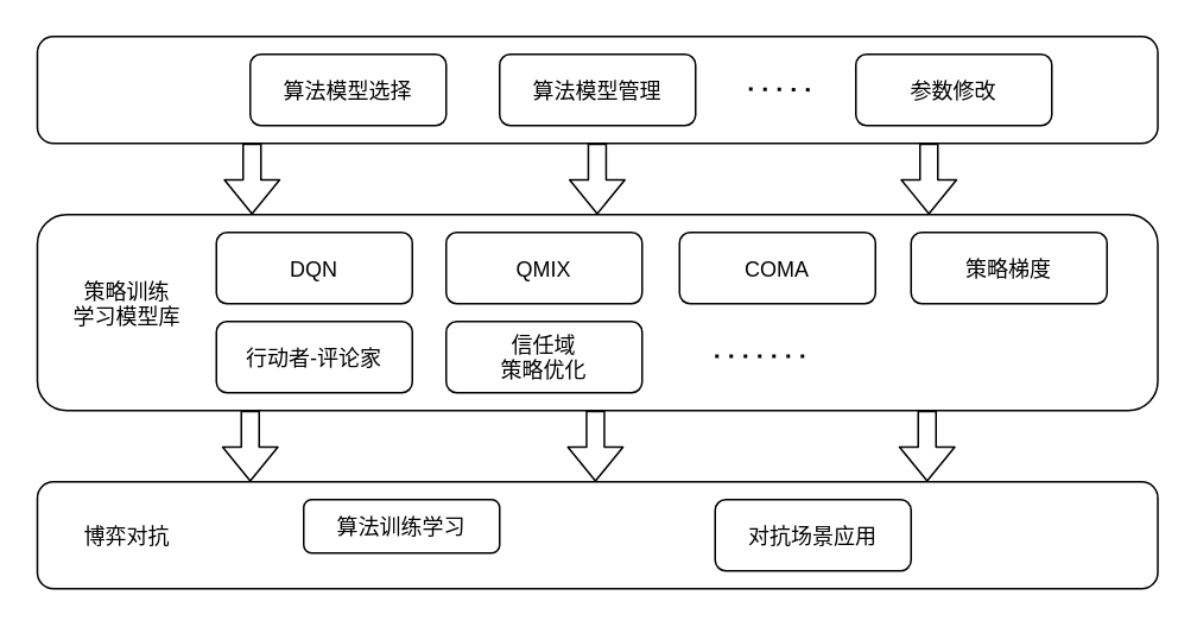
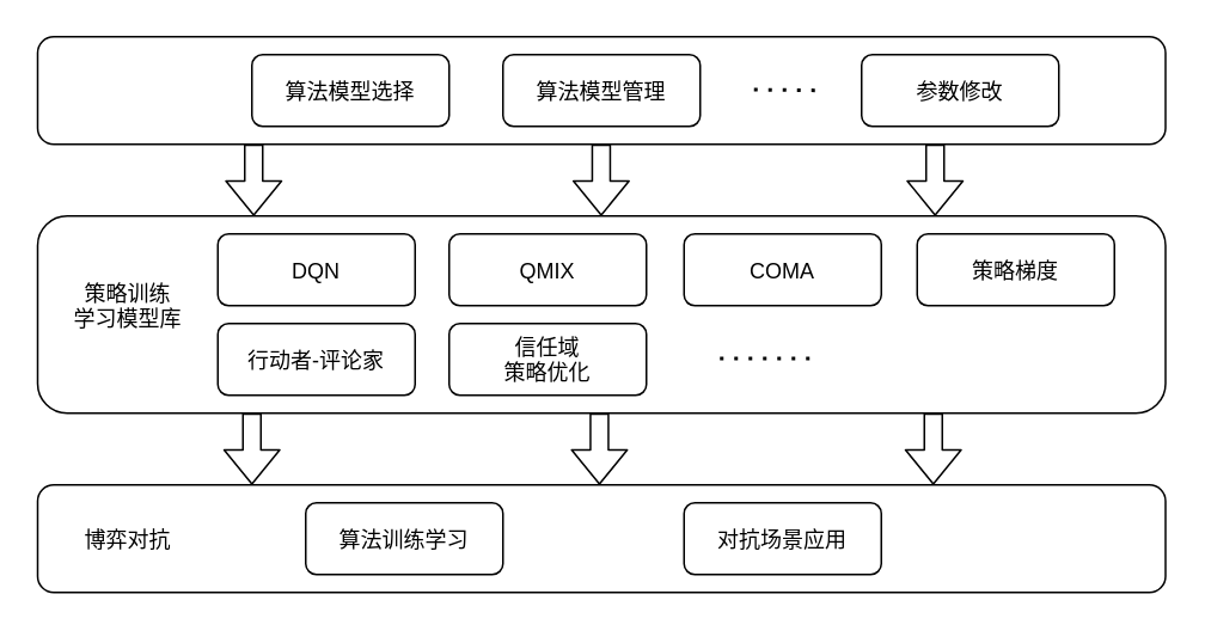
  <mxCell id="0" />
  <mxCell id="1" parent="0" />
  <mxCell id="2" value="" style="rounded=1;" vertex="1" parent="1"><mxGeometry x="20.5" y="20" width="629" height="60" as="geometry" /></mxCell>
  <mxCell id="3" value="算法模型选择" style="rounded=1;" vertex="1" parent="1"><mxGeometry x="140" y="30" width="110" height="40" as="geometry" /></mxCell>
  <mxCell id="4" value="算法模型管理" style="rounded=1;" vertex="1" parent="1"><mxGeometry x="280" y="30" width="110" height="40" as="geometry" /></mxCell>
  <mxCell id="5" value="参数修改" style="rounded=1;" vertex="1" parent="1"><mxGeometry x="480" y="30" width="110" height="40" as="geometry" /></mxCell>
  <mxCell id="6" value="" style="endArrow=none;dashed=1;dashPattern=1 3;strokeWidth=2;" edge="1" parent="1"><mxGeometry width="50" height="50" relative="1" as="geometry"><mxPoint x="420" y="49.5" as="sourcePoint" /><mxPoint x="460" y="50" as="targetPoint" /></mxGeometry></mxCell>
  <mxCell id="7" value="" style="rounded=1;" vertex="1" parent="1"><mxGeometry x="20.5" y="120" width="629" height="110" as="geometry" /></mxCell>
  <mxCell id="8" value="DQN" style="rounded=1;" vertex="1" parent="1"><mxGeometry x="121" y="130" width="110" height="40" as="geometry" /></mxCell>
  <mxCell id="9" value="QMIX" style="rounded=1;" vertex="1" parent="1"><mxGeometry x="250" y="130" width="110" height="40" as="geometry" /></mxCell>
  <mxCell id="10" value="COMA" style="rounded=1;" vertex="1" parent="1"><mxGeometry x="381" y="130" width="110" height="40" as="geometry" /></mxCell>
  <mxCell id="11" value="策略训练&#10;学习模型库" style="text;strokeColor=none;fillColor=none;align=center;verticalAlign=middle;rounded=0;" vertex="1" parent="1"><mxGeometry x="31" y="160" width="80" height="20" as="geometry" /></mxCell>
  <mxCell id="12" value="策略梯度" style="rounded=1;" vertex="1" parent="1"><mxGeometry x="511" y="130" width="110" height="40" as="geometry" /></mxCell>
  <mxCell id="13" value="行动者-评论家" style="rounded=1;" vertex="1" parent="1"><mxGeometry x="121" y="180" width="110" height="40" as="geometry" /></mxCell>
  <mxCell id="14" value="信任域&#10;策略优化" style="rounded=1;" vertex="1" parent="1"><mxGeometry x="250" y="180" width="110" height="40" as="geometry" /></mxCell>
  <mxCell id="15" value="" style="endArrow=none;dashed=1;dashPattern=1 3;strokeWidth=2;" edge="1" parent="1"><mxGeometry width="50" height="50" relative="1" as="geometry"><mxPoint x="401" y="199.5" as="sourcePoint" /><mxPoint x="451" y="199.5" as="targetPoint" /><Array as="points" /></mxGeometry></mxCell>
  <mxCell id="16" value="" style="rounded=1;" vertex="1" parent="1"><mxGeometry x="20.5" y="270" width="629" height="60" as="geometry" /></mxCell>
- <mxCell id="17" value="算法训练学习" style="rounded=1;" vertex="1" parent="1"><mxGeometry x="170" y="280" width="110" height="30" as="geometry" /></mxCell>
- <mxCell id="18" value="对抗场景应用" style="rounded=1;" vertex="1" parent="1"><mxGeometry x="401" y="280" width="110" height="40" as="geometry" /></mxCell>
+ <mxCell id="17" value="算法训练学习" style="rounded=1;" vertex="1" parent="1"><mxGeometry x="170" y="280" width="110" height="40" as="geometry" /></mxCell>
+ <mxCell id="18" value="对抗场景应用" style="rounded=1;" vertex="1" parent="1"><mxGeometry x="381" y="280" width="110" height="40" as="geometry" /></mxCell>
  <mxCell id="19" value="博弈对抗" style="text;strokeColor=none;fillColor=none;align=center;verticalAlign=middle;rounded=0;" vertex="1" parent="1"><mxGeometry x="31" y="290" width="80" height="20" as="geometry" /></mxCell>
  <mxCell id="20" value="" style="shape=flexArrow;endArrow=classic;" edge="1" parent="1"><mxGeometry width="50" height="50" relative="1" as="geometry"><mxPoint x="141" y="80" as="sourcePoint" /><mxPoint x="141" y="120" as="targetPoint" /></mxGeometry></mxCell>
  <mxCell id="21" value="" style="shape=flexArrow;endArrow=classic;" edge="1" parent="1"><mxGeometry width="50" height="50" relative="1" as="geometry"><mxPoint x="334.8" y="80" as="sourcePoint" /><mxPoint x="334.8" y="120" as="targetPoint" /></mxGeometry></mxCell>
  <mxCell id="22" value="" style="shape=flexArrow;endArrow=classic;" edge="1" parent="1"><mxGeometry width="50" height="50" relative="1" as="geometry"><mxPoint x="521" y="80" as="sourcePoint" /><mxPoint x="521" y="120" as="targetPoint" /></mxGeometry></mxCell>
  <mxCell id="23" value="" style="shape=flexArrow;endArrow=classic;" edge="1" parent="1"><mxGeometry width="50" height="50" relative="1" as="geometry"><mxPoint x="140" y="230" as="sourcePoint" /><mxPoint x="140" y="270" as="targetPoint" /></mxGeometry></mxCell>
  <mxCell id="24" value="" style="shape=flexArrow;endArrow=classic;" edge="1" parent="1"><mxGeometry width="50" height="50" relative="1" as="geometry"><mxPoint x="333.8" y="230" as="sourcePoint" /><mxPoint x="333.8" y="270" as="targetPoint" /></mxGeometry></mxCell>
  <mxCell id="25" value="" style="shape=flexArrow;endArrow=classic;" edge="1" parent="1"><mxGeometry width="50" height="50" relative="1" as="geometry"><mxPoint x="520" y="230" as="sourcePoint" /><mxPoint x="520" y="270" as="targetPoint" /></mxGeometry></mxCell>
